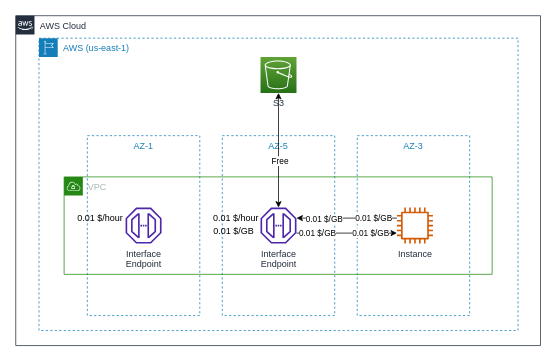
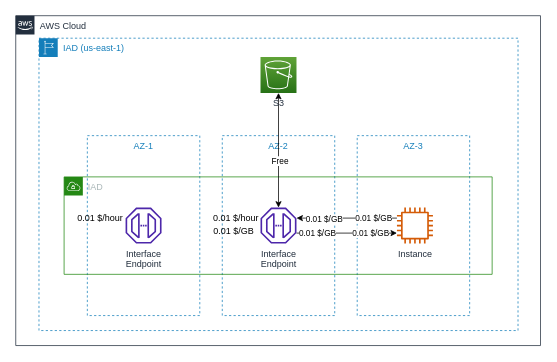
  <mxCell id="0" />
  <mxCell id="1" parent="0" />
  <mxCell id="2" value="AWS Cloud" style="points=[[0,0],[0.25,0],[0.5,0],[0.75,0],[1,0],[1,0.25],[1,0.5],[1,0.75],[1,1],[0.75,1],[0.5,1],[0.25,1],[0,1],[0,0.75],[0,0.5],[0,0.25]];outlineConnect=0;gradientColor=none;html=1;whiteSpace=wrap;fontSize=12;fontStyle=0;container=1;pointerEvents=0;collapsible=0;recursiveResize=0;shape=mxgraph.aws4.group;grIcon=mxgraph.aws4.group_aws_cloud_alt;strokeColor=#232F3E;fillColor=none;verticalAlign=top;align=left;spacingLeft=30;fontColor=#232F3E;dashed=0;" parent="1" vertex="1"><mxGeometry x="20.5" y="20" width="700" height="440" as="geometry" /></mxCell>
- <mxCell id="3" value="AWS (us-east-1)" style="points=[[0,0],[0.25,0],[0.5,0],[0.75,0],[1,0],[1,0.25],[1,0.5],[1,0.75],[1,1],[0.75,1],[0.5,1],[0.25,1],[0,1],[0,0.75],[0,0.5],[0,0.25]];outlineConnect=0;gradientColor=none;html=1;whiteSpace=wrap;fontSize=12;fontStyle=0;container=0;pointerEvents=0;collapsible=0;recursiveResize=0;shape=mxgraph.aws4.group;grIcon=mxgraph.aws4.group_region;strokeColor=#147EBA;fillColor=none;verticalAlign=top;align=left;spacingLeft=30;fontColor=#147EBA;dashed=1;" parent="1" vertex="1"><mxGeometry x="51.5" y="50" width="639" height="390" as="geometry" /></mxCell>
+ <mxCell id="3" value="IAD (us-east-1)" style="points=[[0,0],[0.25,0],[0.5,0],[0.75,0],[1,0],[1,0.25],[1,0.5],[1,0.75],[1,1],[0.75,1],[0.5,1],[0.25,1],[0,1],[0,0.75],[0,0.5],[0,0.25]];outlineConnect=0;gradientColor=none;html=1;whiteSpace=wrap;fontSize=12;fontStyle=0;container=0;pointerEvents=0;collapsible=0;recursiveResize=0;shape=mxgraph.aws4.group;grIcon=mxgraph.aws4.group_region;strokeColor=#147EBA;fillColor=none;verticalAlign=top;align=left;spacingLeft=30;fontColor=#147EBA;dashed=1;" parent="1" vertex="1"><mxGeometry x="51.5" y="50" width="639" height="390" as="geometry" /></mxCell>
  <mxCell id="4" value="AZ-3" style="fillColor=none;strokeColor=#147EBA;dashed=1;verticalAlign=top;fontStyle=0;fontColor=#147EBA;" parent="1" vertex="1"><mxGeometry x="476" y="180" width="150" height="240" as="geometry" /></mxCell>
  <mxCell id="5" value="AZ-1" style="fillColor=none;strokeColor=#147EBA;dashed=1;verticalAlign=top;fontStyle=0;fontColor=#147EBA;" parent="1" vertex="1"><mxGeometry x="116" y="180" width="150" height="240" as="geometry" /></mxCell>
- <mxCell id="6" value="AZ-5" style="fillColor=none;strokeColor=#147EBA;dashed=1;verticalAlign=top;fontStyle=0;fontColor=#147EBA;" parent="1" vertex="1"><mxGeometry x="296" y="180" width="150" height="240" as="geometry" /></mxCell>
- <mxCell id="7" value="VPC" style="points=[[0,0],[0.25,0],[0.5,0],[0.75,0],[1,0],[1,0.25],[1,0.5],[1,0.75],[1,1],[0.75,1],[0.5,1],[0.25,1],[0,1],[0,0.75],[0,0.5],[0,0.25]];outlineConnect=0;gradientColor=none;html=1;whiteSpace=wrap;fontSize=12;fontStyle=0;container=0;pointerEvents=0;collapsible=0;recursiveResize=0;shape=mxgraph.aws4.group;grIcon=mxgraph.aws4.group_vpc;strokeColor=#248814;fillColor=none;verticalAlign=top;align=left;spacingLeft=30;fontColor=#AAB7B8;dashed=0;" parent="1" vertex="1"><mxGeometry x="85" y="235" width="571" height="130" as="geometry" /></mxCell>
+ <mxCell id="6" value="AZ-2" style="fillColor=none;strokeColor=#147EBA;dashed=1;verticalAlign=top;fontStyle=0;fontColor=#147EBA;" parent="1" vertex="1"><mxGeometry x="296" y="180" width="150" height="240" as="geometry" /></mxCell>
+ <mxCell id="7" value="IAD" style="points=[[0,0],[0.25,0],[0.5,0],[0.75,0],[1,0],[1,0.25],[1,0.5],[1,0.75],[1,1],[0.75,1],[0.5,1],[0.25,1],[0,1],[0,0.75],[0,0.5],[0,0.25]];outlineConnect=0;gradientColor=none;html=1;whiteSpace=wrap;fontSize=12;fontStyle=0;container=0;pointerEvents=0;collapsible=0;recursiveResize=0;shape=mxgraph.aws4.group;grIcon=mxgraph.aws4.group_vpc;strokeColor=#248814;fillColor=none;verticalAlign=top;align=left;spacingLeft=30;fontColor=#AAB7B8;dashed=0;" parent="1" vertex="1"><mxGeometry x="85" y="235" width="571" height="130" as="geometry" /></mxCell>
  <mxCell id="8" style="edgeStyle=orthogonalEdgeStyle;rounded=0;orthogonalLoop=1;jettySize=auto;html=1;" parent="1" source="11" target="16" edge="1"><mxGeometry relative="1" as="geometry"><Array as="points"><mxPoint x="476" y="290" /><mxPoint x="476" y="290" /></Array></mxGeometry></mxCell>
  <mxCell id="9" value="0.01 $/GB" style="edgeLabel;html=1;align=center;verticalAlign=middle;resizable=0;points=[];" parent="8" vertex="1" connectable="0"><mxGeometry x="-0.758" relative="1" as="geometry"><mxPoint x="-16" as="offset" /></mxGeometry></mxCell>
  <mxCell id="10" value="0.01 $/GB" style="edgeLabel;html=1;align=center;verticalAlign=middle;resizable=0;points=[];" vertex="1" connectable="0" parent="8"><mxGeometry x="0.651" y="1" relative="1" as="geometry"><mxPoint x="13" as="offset" /></mxGeometry></mxCell>
  <mxCell id="11" value="Instance" style="sketch=0;outlineConnect=0;fontColor=#232F3E;gradientColor=none;fillColor=#D45B07;strokeColor=none;dashed=0;verticalLabelPosition=bottom;verticalAlign=top;align=center;html=1;fontSize=12;fontStyle=0;aspect=fixed;pointerEvents=1;shape=mxgraph.aws4.instance2;" parent="1" vertex="1"><mxGeometry x="529" y="276" width="48" height="48" as="geometry" /></mxCell>
  <mxCell id="12" value="Interface&lt;br&gt;Endpoint" style="sketch=0;outlineConnect=0;fontColor=#232F3E;gradientColor=none;fillColor=#4D27AA;strokeColor=none;dashed=0;verticalLabelPosition=bottom;verticalAlign=top;align=center;html=1;fontSize=12;fontStyle=0;aspect=fixed;pointerEvents=1;shape=mxgraph.aws4.endpoint;" parent="1" vertex="1"><mxGeometry x="167" y="276" width="48" height="48" as="geometry" /></mxCell>
  <mxCell id="13" style="edgeStyle=orthogonalEdgeStyle;rounded=0;orthogonalLoop=1;jettySize=auto;html=1;" parent="1" source="16" target="11" edge="1"><mxGeometry relative="1" as="geometry"><Array as="points"><mxPoint x="476" y="310" /><mxPoint x="476" y="310" /></Array></mxGeometry></mxCell>
  <mxCell id="14" value="0.01 $/GB" style="edgeLabel;html=1;align=center;verticalAlign=middle;resizable=0;points=[];" parent="13" vertex="1" connectable="0"><mxGeometry x="0.364" y="-2" relative="1" as="geometry"><mxPoint x="7" y="-3" as="offset" /></mxGeometry></mxCell>
  <mxCell id="15" value="0.01 $/GB" style="edgeLabel;html=1;align=center;verticalAlign=middle;resizable=0;points=[];" vertex="1" connectable="0" parent="13"><mxGeometry x="-0.597" y="1" relative="1" as="geometry"><mxPoint as="offset" /></mxGeometry></mxCell>
  <mxCell id="16" value="Interface&lt;br&gt;Endpoint" style="sketch=0;outlineConnect=0;fontColor=#232F3E;gradientColor=none;fillColor=#4D27AA;strokeColor=none;dashed=0;verticalLabelPosition=bottom;verticalAlign=top;align=center;html=1;fontSize=12;fontStyle=0;aspect=fixed;pointerEvents=1;shape=mxgraph.aws4.endpoint;" parent="1" vertex="1"><mxGeometry x="347" y="276" width="48" height="48" as="geometry" /></mxCell>
  <mxCell id="17" style="edgeStyle=orthogonalEdgeStyle;rounded=0;orthogonalLoop=1;jettySize=auto;html=1;startArrow=classic;startFill=1;" parent="1" source="19" target="16" edge="1"><mxGeometry relative="1" as="geometry" /></mxCell>
  <mxCell id="18" value="Free" style="edgeLabel;html=1;align=center;verticalAlign=middle;resizable=0;points=[];" parent="17" vertex="1" connectable="0"><mxGeometry x="0.174" y="1" relative="1" as="geometry"><mxPoint as="offset" /></mxGeometry></mxCell>
  <mxCell id="19" value="S3" style="sketch=0;points=[[0,0,0],[0.25,0,0],[0.5,0,0],[0.75,0,0],[1,0,0],[0,1,0],[0.25,1,0],[0.5,1,0],[0.75,1,0],[1,1,0],[0,0.25,0],[0,0.5,0],[0,0.75,0],[1,0.25,0],[1,0.5,0],[1,0.75,0]];outlineConnect=0;fontColor=#232F3E;gradientColor=#60A337;gradientDirection=north;fillColor=#277116;strokeColor=#ffffff;dashed=0;verticalLabelPosition=bottom;verticalAlign=top;align=center;html=1;fontSize=12;fontStyle=0;aspect=fixed;shape=mxgraph.aws4.resourceIcon;resIcon=mxgraph.aws4.s3;" parent="1" vertex="1"><mxGeometry x="347" y="75" width="48" height="48" as="geometry" /></mxCell>
  <mxCell id="20" value="0.01 $/hour" style="text;html=1;align=center;verticalAlign=middle;resizable=0;points=[];autosize=1;strokeColor=none;fillColor=none;" parent="1" vertex="1"><mxGeometry x="93" y="281" width="80" height="20" as="geometry" /></mxCell>
  <mxCell id="21" value="0.01 $/hour" style="text;html=1;align=center;verticalAlign=middle;resizable=0;points=[];autosize=1;strokeColor=none;fillColor=none;" parent="1" vertex="1"><mxGeometry x="274" y="281" width="80" height="20" as="geometry" /></mxCell>
  <mxCell id="22" value="0.01 $/GB" style="text;html=1;align=center;verticalAlign=middle;resizable=0;points=[];autosize=1;strokeColor=none;fillColor=none;" parent="1" vertex="1"><mxGeometry x="276" y="298" width="70" height="20" as="geometry" /></mxCell>
